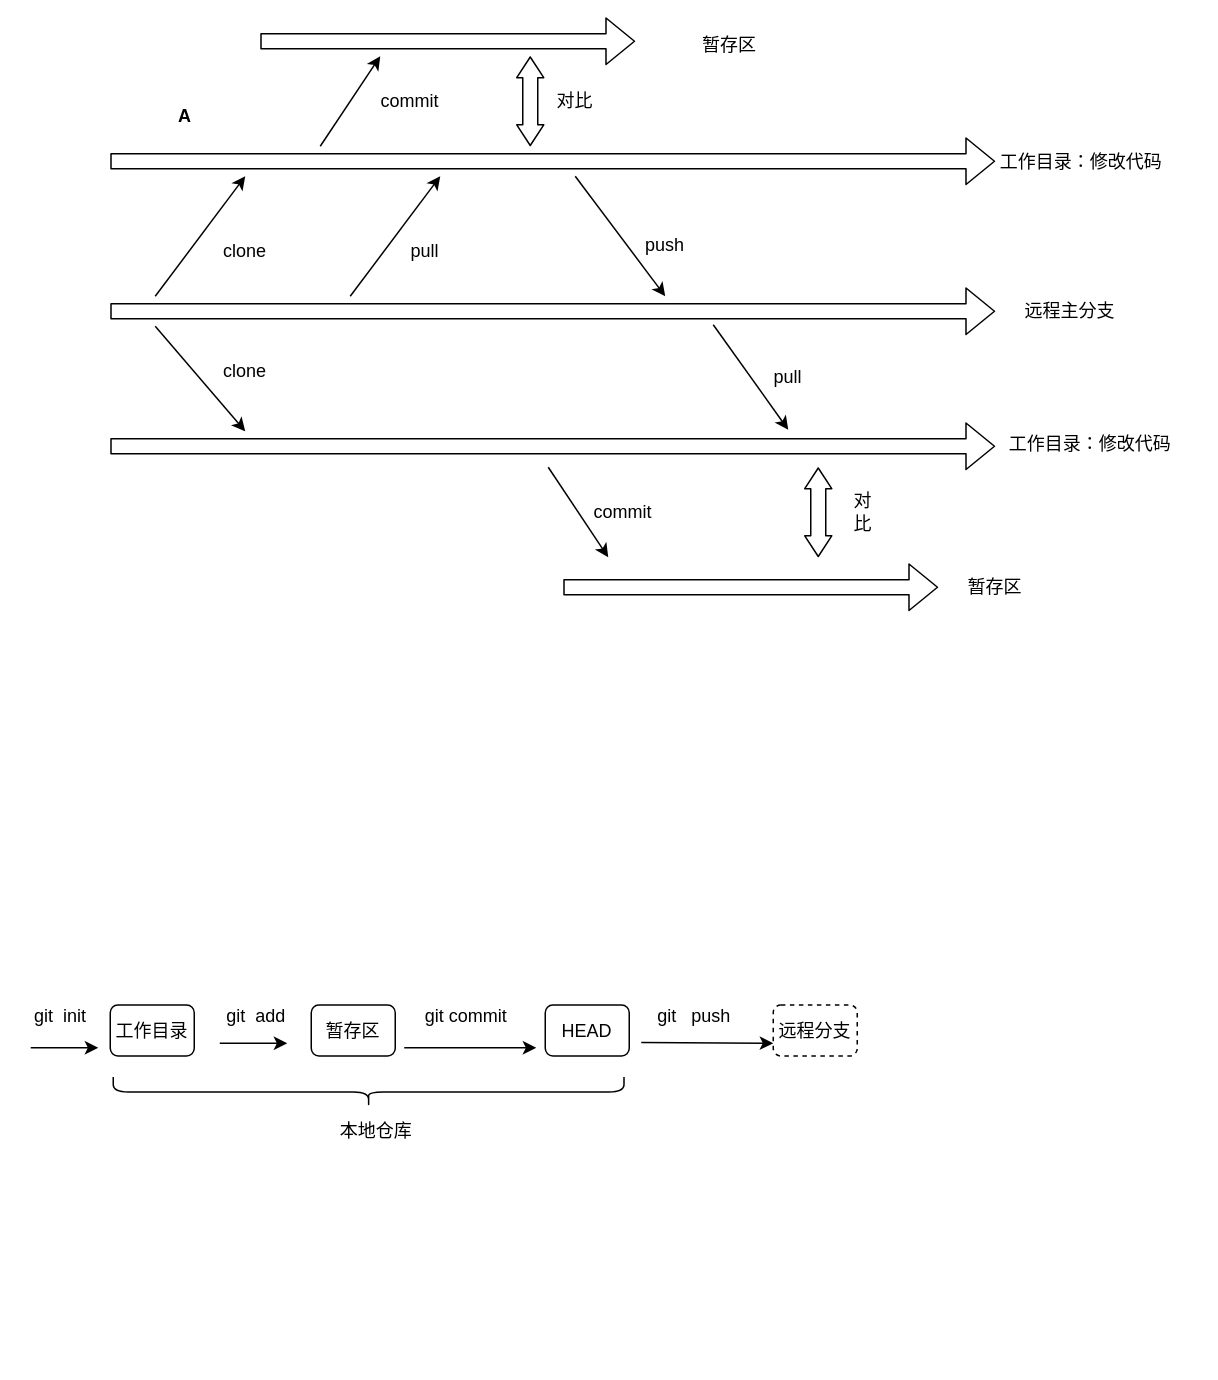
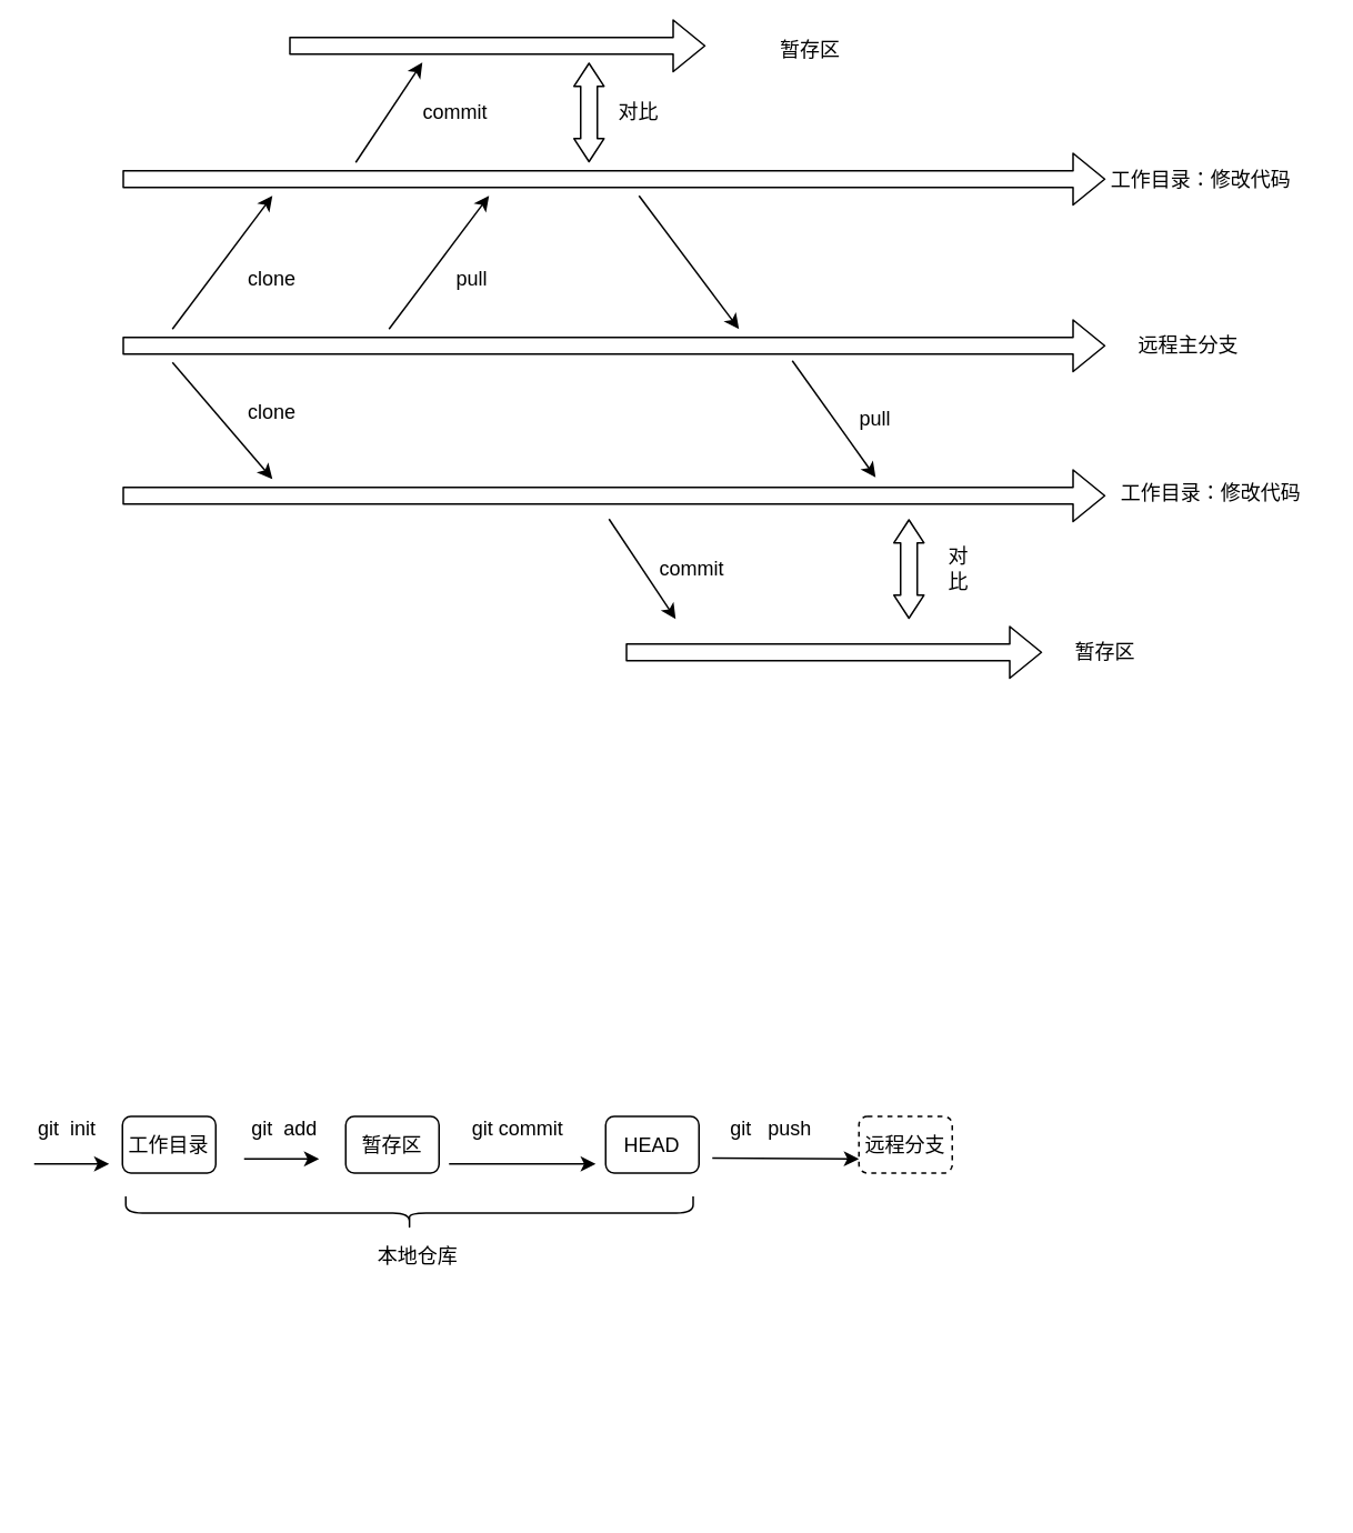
  <mxCell id="0" />
  <mxCell id="1" parent="0" />
  <mxCell id="2" value="" style="shape=flexArrow;endArrow=classic;html=1;" edge="1" parent="1"><mxGeometry width="50" height="50" relative="1" as="geometry"><mxPoint x="73" y="207" as="sourcePoint" /><mxPoint x="663" y="207" as="targetPoint" /></mxGeometry></mxCell>
  <mxCell id="3" value="" style="shape=flexArrow;endArrow=classic;html=1;" edge="1" parent="1"><mxGeometry width="50" height="50" relative="1" as="geometry"><mxPoint x="73" y="297" as="sourcePoint" /><mxPoint x="663" y="297" as="targetPoint" /></mxGeometry></mxCell>
  <mxCell id="4" value="" style="shape=flexArrow;endArrow=classic;html=1;" edge="1" parent="1"><mxGeometry width="50" height="50" relative="1" as="geometry"><mxPoint x="73" y="107" as="sourcePoint" /><mxPoint x="663" y="107" as="targetPoint" /></mxGeometry></mxCell>
  <mxCell id="5" value="" style="endArrow=classic;html=1;" edge="1" parent="1"><mxGeometry width="50" height="50" relative="1" as="geometry"><mxPoint x="103" y="197" as="sourcePoint" /><mxPoint x="163" y="117" as="targetPoint" /></mxGeometry></mxCell>
  <mxCell id="6" value="" style="endArrow=classic;html=1;" edge="1" parent="1"><mxGeometry width="50" height="50" relative="1" as="geometry"><mxPoint x="103" y="217" as="sourcePoint" /><mxPoint x="163" y="287" as="targetPoint" /></mxGeometry></mxCell>
- <mxCell id="7" value="&lt;b&gt;A&lt;br&gt;&lt;/b&gt;" style="text;html=1;strokeColor=none;fillColor=none;align=center;verticalAlign=middle;whiteSpace=wrap;rounded=0;" vertex="1" parent="1"><mxGeometry x="103" y="67" width="40" height="20" as="geometry" /></mxCell>
  <mxCell id="8" value="clone" style="text;html=1;strokeColor=none;fillColor=none;align=center;verticalAlign=middle;whiteSpace=wrap;rounded=0;" vertex="1" parent="1"><mxGeometry x="143" y="157" width="40" height="20" as="geometry" /></mxCell>
  <mxCell id="9" value="clone" style="text;html=1;strokeColor=none;fillColor=none;align=center;verticalAlign=middle;whiteSpace=wrap;rounded=0;" vertex="1" parent="1"><mxGeometry x="143" y="237" width="40" height="20" as="geometry" /></mxCell>
  <mxCell id="10" value="" style="endArrow=classic;html=1;" edge="1" parent="1"><mxGeometry width="50" height="50" relative="1" as="geometry"><mxPoint x="383" y="117" as="sourcePoint" /><mxPoint x="443" y="197" as="targetPoint" /></mxGeometry></mxCell>
- <mxCell id="11" value="push" style="text;html=1;strokeColor=none;fillColor=none;align=center;verticalAlign=middle;whiteSpace=wrap;rounded=0;" vertex="1" parent="1"><mxGeometry x="423" y="153" width="40" height="20" as="geometry" /></mxCell>
  <mxCell id="12" value="" style="shape=flexArrow;endArrow=classic;html=1;" edge="1" parent="1"><mxGeometry width="50" height="50" relative="1" as="geometry"><mxPoint x="173" y="27" as="sourcePoint" /><mxPoint x="423" y="27" as="targetPoint" /></mxGeometry></mxCell>
  <mxCell id="13" value="" style="endArrow=classic;html=1;" edge="1" parent="1"><mxGeometry width="50" height="50" relative="1" as="geometry"><mxPoint x="213" y="97" as="sourcePoint" /><mxPoint x="253" y="37" as="targetPoint" /></mxGeometry></mxCell>
  <mxCell id="14" value="commit" style="text;html=1;strokeColor=none;fillColor=none;align=center;verticalAlign=middle;whiteSpace=wrap;rounded=0;" vertex="1" parent="1"><mxGeometry x="253" y="57" width="40" height="20" as="geometry" /></mxCell>
  <mxCell id="15" value="" style="endArrow=classic;html=1;" edge="1" parent="1"><mxGeometry width="50" height="50" relative="1" as="geometry"><mxPoint x="233" y="197" as="sourcePoint" /><mxPoint x="293" y="117" as="targetPoint" /></mxGeometry></mxCell>
  <mxCell id="16" value="pull" style="text;html=1;strokeColor=none;fillColor=none;align=center;verticalAlign=middle;whiteSpace=wrap;rounded=0;" vertex="1" parent="1"><mxGeometry x="263" y="157" width="40" height="20" as="geometry" /></mxCell>
  <mxCell id="17" value="" style="shape=flexArrow;endArrow=classic;startArrow=classic;html=1;endWidth=7;endSize=4.27;startWidth=7;startSize=4.27;" edge="1" parent="1"><mxGeometry width="100" height="100" relative="1" as="geometry"><mxPoint x="353" y="97" as="sourcePoint" /><mxPoint x="353" y="37" as="targetPoint" /></mxGeometry></mxCell>
  <mxCell id="18" value="对比" style="text;html=1;strokeColor=none;fillColor=none;align=center;verticalAlign=middle;whiteSpace=wrap;rounded=0;" vertex="1" parent="1"><mxGeometry x="363" y="57" width="40" height="20" as="geometry" /></mxCell>
  <mxCell id="19" value="" style="shape=flexArrow;endArrow=classic;html=1;" edge="1" parent="1"><mxGeometry width="50" height="50" relative="1" as="geometry"><mxPoint x="375" y="391" as="sourcePoint" /><mxPoint x="625" y="391" as="targetPoint" /></mxGeometry></mxCell>
  <mxCell id="20" value="" style="endArrow=classic;html=1;" edge="1" parent="1"><mxGeometry width="50" height="50" relative="1" as="geometry"><mxPoint x="365" y="311" as="sourcePoint" /><mxPoint x="405" y="371" as="targetPoint" /></mxGeometry></mxCell>
  <mxCell id="21" value="commit" style="text;html=1;strokeColor=none;fillColor=none;align=center;verticalAlign=middle;whiteSpace=wrap;rounded=0;direction=north;" vertex="1" parent="1"><mxGeometry x="405" y="321" width="20" height="40" as="geometry" /></mxCell>
  <mxCell id="22" value="" style="shape=flexArrow;endArrow=classic;startArrow=classic;html=1;endWidth=7;endSize=4.27;startWidth=7;startSize=4.27;" edge="1" parent="1"><mxGeometry width="100" height="100" relative="1" as="geometry"><mxPoint x="545" y="311" as="sourcePoint" /><mxPoint x="545" y="371" as="targetPoint" /></mxGeometry></mxCell>
  <mxCell id="23" value="对比" style="text;html=1;strokeColor=none;fillColor=none;align=center;verticalAlign=middle;whiteSpace=wrap;rounded=0;direction=north;" vertex="1" parent="1"><mxGeometry x="565" y="321" width="20" height="40" as="geometry" /></mxCell>
  <mxCell id="24" value="" style="endArrow=classic;html=1;" edge="1" parent="1"><mxGeometry width="50" height="50" relative="1" as="geometry"><mxPoint x="475" y="216" as="sourcePoint" /><mxPoint x="525" y="286" as="targetPoint" /></mxGeometry></mxCell>
  <mxCell id="25" value="pull" style="text;html=1;strokeColor=none;fillColor=none;align=center;verticalAlign=middle;whiteSpace=wrap;rounded=0;" vertex="1" parent="1"><mxGeometry x="505" y="241" width="40" height="20" as="geometry" /></mxCell>
  <mxCell id="26" value="工作目录：修改代码" style="text;html=1;strokeColor=none;fillColor=none;align=center;verticalAlign=middle;whiteSpace=wrap;rounded=0;" vertex="1" parent="1"><mxGeometry x="657" y="77" width="127" height="62" as="geometry" /></mxCell>
  <mxCell id="27" value="远程主分支" style="text;html=1;strokeColor=none;fillColor=none;align=center;verticalAlign=middle;whiteSpace=wrap;rounded=0;" vertex="1" parent="1"><mxGeometry x="673" y="197" width="80" height="20" as="geometry" /></mxCell>
  <mxCell id="28" value="暂存&lt;span style=&quot;color: rgba(0 , 0 , 0 , 0) ; font-family: monospace ; font-size: 0px&quot;&gt;%3CmxGraphModel%3E%3Croot%3E%3CmxCell%20id%3D%220%22%2F%3E%3CmxCell%20id%3D%221%22%20parent%3D%220%22%2F%3E%3CmxCell%20id%3D%222%22%20value%3D%22%E4%BF%AE%E6%94%B9%E4%BB%A3%E7%A0%81%22%20style%3D%22text%3Bhtml%3D1%3BstrokeColor%3Dnone%3BfillColor%3Dnone%3Balign%3Dcenter%3BverticalAlign%3Dmiddle%3BwhiteSpace%3Dwrap%3Brounded%3D0%3B%22%20vertex%3D%221%22%20parent%3D%221%22%3E%3CmxGeometry%20x%3D%22710%22%20y%3D%22330%22%20width%3D%2260%22%20height%3D%2220%22%20as%3D%22geometry%22%2F%3E%3C%2FmxCell%3E%3C%2Froot%3E%3C%2FmxGraphModel%3E&lt;/span&gt;区" style="text;html=1;strokeColor=none;fillColor=none;align=center;verticalAlign=middle;whiteSpace=wrap;rounded=0;" vertex="1" parent="1"><mxGeometry x="433" y="20" width="106" height="20" as="geometry" /></mxCell>
  <mxCell id="29" value="暂存&lt;span style=&quot;color: rgba(0 , 0 , 0 , 0) ; font-family: monospace ; font-size: 0px&quot;&gt;%3CmxGraphModel%3E%3Croot%3E%3CmxCell%20id%3D%220%22%2F%3E%3CmxCell%20id%3D%221%22%20parent%3D%220%22%2F%3E%3CmxCell%20id%3D%222%22%20value%3D%22%E4%BF%AE%E6%94%B9%E4%BB%A3%E7%A0%81%22%20style%3D%22text%3Bhtml%3D1%3BstrokeColor%3Dnone%3BfillColor%3Dnone%3Balign%3Dcenter%3BverticalAlign%3Dmiddle%3BwhiteSpace%3Dwrap%3Brounded%3D0%3B%22%20vertex%3D%221%22%20parent%3D%221%22%3E%3CmxGeometry%20x%3D%22710%22%20y%3D%22330%22%20width%3D%2260%22%20height%3D%2220%22%20as%3D%22geometry%22%2F%3E%3C%2FmxCell%3E%3C%2Froot%3E%3C%2FmxGraphModel%3E&lt;/span&gt;区" style="text;html=1;strokeColor=none;fillColor=none;align=center;verticalAlign=middle;whiteSpace=wrap;rounded=0;" vertex="1" parent="1"><mxGeometry x="610" y="381" width="106" height="20" as="geometry" /></mxCell>
  <mxCell id="30" value="工作目录：修改代码" style="text;html=1;strokeColor=none;fillColor=none;align=center;verticalAlign=middle;whiteSpace=wrap;rounded=0;" vertex="1" parent="1"><mxGeometry x="663" y="265" width="127" height="62" as="geometry" /></mxCell>
  <mxCell id="31" value="工作目录" style="rounded=1;whiteSpace=wrap;html=1;" vertex="1" parent="1"><mxGeometry x="73" y="669.5" width="56" height="34" as="geometry" /></mxCell>
  <mxCell id="32" value="暂存区" style="rounded=1;whiteSpace=wrap;html=1;" vertex="1" parent="1"><mxGeometry x="207" y="669.5" width="56" height="34" as="geometry" /></mxCell>
  <mxCell id="33" value="HEAD" style="rounded=1;whiteSpace=wrap;html=1;" vertex="1" parent="1"><mxGeometry x="363" y="669.5" width="56" height="34" as="geometry" /></mxCell>
  <mxCell id="34" value="" style="endArrow=classic;html=1;" edge="1" parent="1"><mxGeometry width="50" height="50" relative="1" as="geometry"><mxPoint x="20" y="698" as="sourcePoint" /><mxPoint x="65" y="698" as="targetPoint" /></mxGeometry></mxCell>
  <mxCell id="35" value="git&amp;nbsp; init" style="text;html=1;strokeColor=none;fillColor=none;align=center;verticalAlign=middle;whiteSpace=wrap;rounded=0;" vertex="1" parent="1"><mxGeometry x="20" y="666.5" width="40" height="20" as="geometry" /></mxCell>
  <mxCell id="36" value="" style="endArrow=classic;html=1;" edge="1" parent="1"><mxGeometry width="50" height="50" relative="1" as="geometry"><mxPoint x="146" y="695" as="sourcePoint" /><mxPoint x="191" y="695" as="targetPoint" /></mxGeometry></mxCell>
  <mxCell id="37" value="git&amp;nbsp; add" style="text;html=1;strokeColor=none;fillColor=none;align=center;verticalAlign=middle;whiteSpace=wrap;rounded=0;" vertex="1" parent="1"><mxGeometry x="146" y="666.5" width="49" height="20" as="geometry" /></mxCell>
  <mxCell id="38" value="" style="endArrow=classic;html=1;" edge="1" parent="1"><mxGeometry width="50" height="50" relative="1" as="geometry"><mxPoint x="269" y="698" as="sourcePoint" /><mxPoint x="357" y="698" as="targetPoint" /></mxGeometry></mxCell>
  <mxCell id="39" value="git commit" style="text;html=1;strokeColor=none;fillColor=none;align=center;verticalAlign=middle;whiteSpace=wrap;rounded=0;" vertex="1" parent="1"><mxGeometry x="275" y="666.5" width="71" height="20" as="geometry" /></mxCell>
  <mxCell id="40" value="远程分支" style="rounded=1;whiteSpace=wrap;html=1;dashed=1;" vertex="1" parent="1"><mxGeometry x="515" y="669.5" width="56" height="34" as="geometry" /></mxCell>
  <mxCell id="41" value="" style="endArrow=classic;html=1;entryX=0;entryY=0.75;entryDx=0;entryDy=0;" edge="1" parent="1" target="40"><mxGeometry width="50" height="50" relative="1" as="geometry"><mxPoint x="427" y="694.5" as="sourcePoint" /><mxPoint x="472" y="694.5" as="targetPoint" /></mxGeometry></mxCell>
  <mxCell id="42" value="git&amp;nbsp; &amp;nbsp;push" style="text;html=1;strokeColor=none;fillColor=none;align=center;verticalAlign=middle;whiteSpace=wrap;rounded=0;" vertex="1" parent="1"><mxGeometry x="427" y="666.5" width="71" height="20" as="geometry" /></mxCell>
  <mxCell id="43" value="" style="shape=curlyBracket;whiteSpace=wrap;html=1;rounded=1;rotation=-90;" vertex="1" parent="1"><mxGeometry x="235.25" y="557.25" width="20" height="340.5" as="geometry" /></mxCell>
  <mxCell id="44" value="本地仓库" style="text;html=1;strokeColor=none;fillColor=none;align=center;verticalAlign=middle;whiteSpace=wrap;rounded=0;" vertex="1" parent="1"><mxGeometry x="223" y="744" width="54.75" height="20" as="geometry" /></mxCell>
